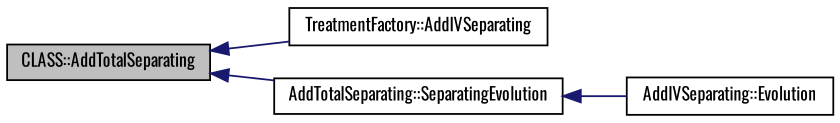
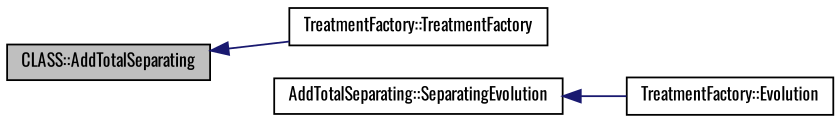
  digraph {
    fontname=Oswald
    rankdir=LR
    node [color=black fillcolor=white fontname=Oswald fontsize=10 shape=record style=filled]
    edge [color=midnightblue dir=back fontname=Oswald fontsize=10 labelfontname=Helvetica labelfontsize=10 style=solid]
    n1 [fillcolor=grey75 fontcolor=black height=0.2 label="CLASS::AddTotalSeparating" width=0.4]
-   n2 [height=0.2 label="TreatmentFactory::AddIVSeparating" width=0.4]
+   n2 [height=0.2 label="TreatmentFactory::TreatmentFactory" width=0.4]
    n3 [height=0.2 label="AddTotalSeparating::SeparatingEvolution" width=0.4]
-   n4 [height=0.2 label="AddIVSeparating::Evolution" width=0.4]
+   n4 [height=0.2 label="TreatmentFactory::Evolution" width=0.4]
    n1 -> n2
-   n1 -> n3
    n3 -> n4
  }
